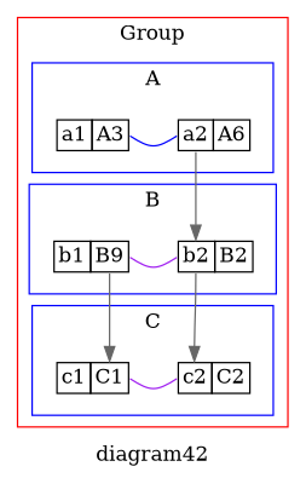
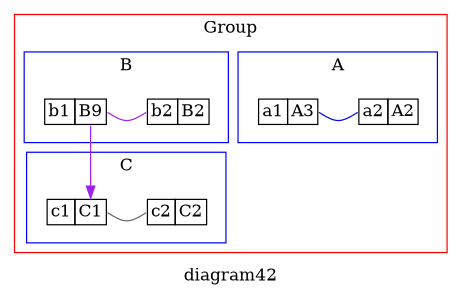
  digraph {
    label=diagram42
    rankdir=TB
    node [shape=plaintext]
    edge [color=gray40 headport=f0 tailport=f1]
    n1 [label=<<TABLE BORDER="0" CELLBORDER="1" CELLSPACING="0"><TR>               <TD PORT="f0">a1</TD><TD PORT="f1">A3</TD>             </TR></TABLE>>]
-   n2 [label=<<TABLE BORDER="0" CELLBORDER="1" CELLSPACING="0"><TR>               <TD PORT="f0">a2</TD><TD PORT="f1">A6</TD>             </TR></TABLE>>]
+   n2 [label=<<TABLE BORDER="0" CELLBORDER="1" CELLSPACING="0"><TR>               <TD PORT="f0">a2</TD><TD PORT="f1">A2</TD>             </TR></TABLE>>]
    n3 [label=<<TABLE BORDER="0" CELLBORDER="1" CELLSPACING="0"><TR>               <TD PORT="f0">b1</TD><TD PORT="f1">B9</TD>             </TR></TABLE>>]
    n4 [label=<<TABLE BORDER="0" CELLBORDER="1" CELLSPACING="0"><TR>               <TD PORT="f0">b2</TD><TD PORT="f1">B2</TD>             </TR></TABLE>>]
    n5 [label=<<TABLE BORDER="0" CELLBORDER="1" CELLSPACING="0"><TR>               <TD PORT="f0">c1</TD><TD PORT="f1">C1</TD>             </TR></TABLE>>]
    n6 [label=<<TABLE BORDER="0" CELLBORDER="1" CELLSPACING="0"><TR>               <TD PORT="f0">c2</TD><TD PORT="f1">C2</TD>             </TR></TABLE>>]
    subgraph cluster_1 {
      color=red
      label=Group
      subgraph cluster_2 {
        color=blue
        label=A
        subgraph sub_3 {
          color=blue
          label=A
          rank=same
          rankdir=LR
          n1
          n2
        }
      }
      subgraph cluster_4 {
        color=blue
        label=B
        subgraph sub_5 {
          color=blue
          label=B
          rank=same
          rankdir=LR
          n3
          n4
        }
      }
      subgraph cluster_6 {
        color=blue
        label=C
        subgraph sub_7 {
          color=blue
          label=C
          rank=same
          rankdir=LR
          n5
          n6
        }
      }
    }
    n1 -> n2 [arrowhead=none color=blue]
-   n2 -> n4 [tailport=f0]
    n3 -> n4 [arrowhead=none color=purple]
-   n3 -> n5 [headport=f1]
-   n4 -> n6 [tailport=f0]
-   n5 -> n6 [arrowhead=none color=purple]
+   n3 -> n5 [color=purple headport=f1]
+   n5 -> n6 [arrowhead=none]
  }
